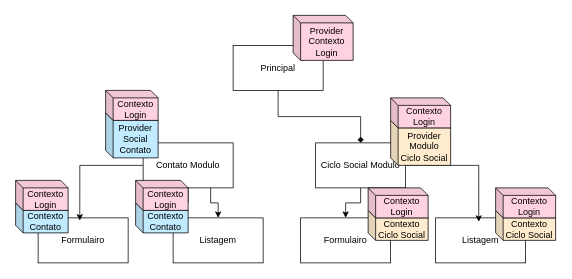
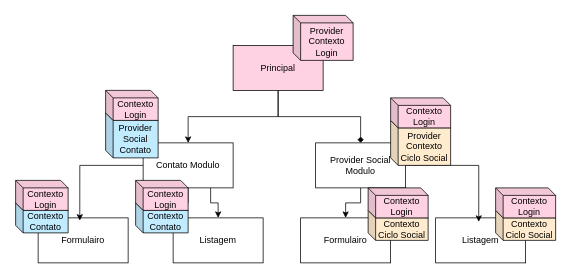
  <mxCell id="0" />
  <mxCell id="1" parent="0" />
  <mxCell id="2" style="edgeStyle=orthogonalEdgeStyle;rounded=0;orthogonalLoop=1;jettySize=auto;html=1;exitX=0.75;exitY=1;exitDx=0;exitDy=0;" edge="1" parent="1" source="3" target="10"><mxGeometry relative="1" as="geometry" /></mxCell>
  <mxCell id="3" value="Contato Modulo" style="rounded=0;whiteSpace=wrap;html=1;" vertex="1" parent="1"><mxGeometry x="190" y="190" width="120" height="60" as="geometry" /></mxCell>
+ <mxCell id="4" style="edgeStyle=orthogonalEdgeStyle;rounded=0;orthogonalLoop=1;jettySize=auto;html=1;" edge="1" parent="1" source="6" target="3"><mxGeometry relative="1" as="geometry" /></mxCell>
  <mxCell id="5" style="edgeStyle=orthogonalEdgeStyle;rounded=0;orthogonalLoop=1;jettySize=auto;html=1;endArrow=diamond;" edge="1" parent="1" source="6" target="8"><mxGeometry relative="1" as="geometry" /></mxCell>
- <mxCell id="6" value="Principal" style="rounded=0;whiteSpace=wrap;html=1;" vertex="1" parent="1"><mxGeometry x="310" y="60" width="120" height="60" as="geometry" /></mxCell>
+ <mxCell id="6" value="Principal" style="rounded=0;whiteSpace=wrap;html=1;fillColor=#ffd2e3;" vertex="1" parent="1"><mxGeometry x="310" y="60" width="120" height="60" as="geometry" /></mxCell>
  <mxCell id="7" style="edgeStyle=orthogonalEdgeStyle;rounded=0;orthogonalLoop=1;jettySize=auto;html=1;" edge="1" parent="1" source="8" target="11"><mxGeometry relative="1" as="geometry" /></mxCell>
- <mxCell id="8" value="Ciclo Social Modulo" style="rounded=0;whiteSpace=wrap;html=1;" vertex="1" parent="1"><mxGeometry x="420" y="190" width="120" height="60" as="geometry" /></mxCell>
+ <mxCell id="8" value="Provider Social Modulo" style="rounded=0;whiteSpace=wrap;html=1;" vertex="1" parent="1"><mxGeometry x="420" y="190" width="120" height="60" as="geometry" /></mxCell>
  <mxCell id="9" value="Formulairo" style="rounded=0;whiteSpace=wrap;html=1;" vertex="1" parent="1"><mxGeometry x="50" y="290" width="120" height="60" as="geometry" /></mxCell>
  <mxCell id="10" value="Listagem" style="rounded=0;whiteSpace=wrap;html=1;" vertex="1" parent="1"><mxGeometry x="230" y="290" width="120" height="60" as="geometry" /></mxCell>
  <mxCell id="11" value="Formulairo" style="rounded=0;whiteSpace=wrap;html=1;" vertex="1" parent="1"><mxGeometry x="400" y="290" width="120" height="60" as="geometry" /></mxCell>
  <mxCell id="12" value="Listagem" style="rounded=0;whiteSpace=wrap;html=1;" vertex="1" parent="1"><mxGeometry x="580" y="290" width="120" height="60" as="geometry" /></mxCell>
  <mxCell id="13" style="edgeStyle=orthogonalEdgeStyle;rounded=0;orthogonalLoop=1;jettySize=auto;html=1;entryX=0.463;entryY=0.06;entryDx=0;entryDy=0;entryPerimeter=0;" edge="1" parent="1" source="3" target="9"><mxGeometry relative="1" as="geometry" /></mxCell>
  <mxCell id="14" style="edgeStyle=orthogonalEdgeStyle;rounded=0;orthogonalLoop=1;jettySize=auto;html=1;entryX=0.479;entryY=0.087;entryDx=0;entryDy=0;entryPerimeter=0;" edge="1" parent="1" source="8" target="12"><mxGeometry relative="1" as="geometry" /></mxCell>
  <mxCell id="15" value="Provider&lt;div&gt;Social Contato&lt;/div&gt;" style="shape=cube;whiteSpace=wrap;html=1;boundedLbl=1;backgroundOutline=1;darkOpacity=0.05;darkOpacity2=0.1;size=10;fillColor=#C1EBFF;" vertex="1" parent="1"><mxGeometry x="140" y="150" width="70" height="60" as="geometry" /></mxCell>
  <mxCell id="16" value="Contexto Contato" style="shape=cube;whiteSpace=wrap;html=1;boundedLbl=1;backgroundOutline=1;darkOpacity=0.05;darkOpacity2=0.1;size=10;fillColor=#C1EBFF;" vertex="1" parent="1"><mxGeometry x="180" y="270" width="70" height="40" as="geometry" /></mxCell>
  <mxCell id="17" value="Contexto Contato" style="shape=cube;whiteSpace=wrap;html=1;boundedLbl=1;backgroundOutline=1;darkOpacity=0.05;darkOpacity2=0.1;size=10;fillColor=#C1EBFF;" vertex="1" parent="1"><mxGeometry x="20" y="270" width="70" height="40" as="geometry" /></mxCell>
- <mxCell id="18" value="Provider&lt;div&gt;Modulo Ciclo Social&lt;/div&gt;" style="shape=cube;whiteSpace=wrap;html=1;boundedLbl=1;backgroundOutline=1;darkOpacity=0.05;darkOpacity2=0.1;size=10;fillColor=#FFEBCE;" vertex="1" parent="1"><mxGeometry x="520" y="160" width="80" height="60" as="geometry" /></mxCell>
+ <mxCell id="18" value="Provider&lt;div&gt;Contexto Ciclo Social&lt;/div&gt;" style="shape=cube;whiteSpace=wrap;html=1;boundedLbl=1;backgroundOutline=1;darkOpacity=0.05;darkOpacity2=0.1;size=10;fillColor=#FFEBCE;" vertex="1" parent="1"><mxGeometry x="520" y="160" width="80" height="60" as="geometry" /></mxCell>
  <mxCell id="19" value="Contexto Ciclo Social" style="shape=cube;whiteSpace=wrap;html=1;boundedLbl=1;backgroundOutline=1;darkOpacity=0.05;darkOpacity2=0.1;size=10;fillColor=#FFEBCE;" vertex="1" parent="1"><mxGeometry x="490" y="280" width="80" height="40" as="geometry" /></mxCell>
  <mxCell id="20" value="Contexto Ciclo Social" style="shape=cube;whiteSpace=wrap;html=1;boundedLbl=1;backgroundOutline=1;darkOpacity=0.05;darkOpacity2=0.1;size=10;fillColor=#FFEBCE;" vertex="1" parent="1"><mxGeometry x="660" y="280" width="80" height="40" as="geometry" /></mxCell>
  <mxCell id="21" value="&lt;div&gt;Contexto Login&lt;/div&gt;" style="shape=cube;whiteSpace=wrap;html=1;boundedLbl=1;backgroundOutline=1;darkOpacity=0.05;darkOpacity2=0.1;size=10;fillColor=#FFD2E3;" vertex="1" parent="1"><mxGeometry x="490" y="250" width="80" height="40" as="geometry" /></mxCell>
  <mxCell id="22" value="Provider&lt;div&gt;Contexto Login&lt;/div&gt;" style="shape=cube;whiteSpace=wrap;html=1;boundedLbl=1;backgroundOutline=1;darkOpacity=0.05;darkOpacity2=0.1;size=10;fillColor=#FFD2E3;" vertex="1" parent="1"><mxGeometry x="390" y="20" width="80" height="60" as="geometry" /></mxCell>
  <mxCell id="23" value="&lt;div&gt;Contexto Login&lt;/div&gt;" style="shape=cube;whiteSpace=wrap;html=1;boundedLbl=1;backgroundOutline=1;darkOpacity=0.05;darkOpacity2=0.1;size=10;fillColor=#FFD2E3;" vertex="1" parent="1"><mxGeometry x="520" y="130" width="80" height="40" as="geometry" /></mxCell>
  <mxCell id="24" value="&lt;div&gt;Contexto Login&lt;/div&gt;" style="shape=cube;whiteSpace=wrap;html=1;boundedLbl=1;backgroundOutline=1;darkOpacity=0.05;darkOpacity2=0.1;size=10;fillColor=#FFD2E3;" vertex="1" parent="1"><mxGeometry x="660" y="250" width="80" height="40" as="geometry" /></mxCell>
  <mxCell id="25" value="&lt;div&gt;Contexto Login&lt;/div&gt;" style="shape=cube;whiteSpace=wrap;html=1;boundedLbl=1;backgroundOutline=1;darkOpacity=0.05;darkOpacity2=0.1;size=10;fillColor=#FFD2E3;" vertex="1" parent="1"><mxGeometry x="140" y="120" width="70" height="40" as="geometry" /></mxCell>
  <mxCell id="26" value="&lt;div&gt;Contexto Login&lt;/div&gt;" style="shape=cube;whiteSpace=wrap;html=1;boundedLbl=1;backgroundOutline=1;darkOpacity=0.05;darkOpacity2=0.1;size=10;fillColor=#FFD2E3;" vertex="1" parent="1"><mxGeometry x="20" y="240" width="70" height="40" as="geometry" /></mxCell>
  <mxCell id="27" value="" style="edgeStyle=orthogonalEdgeStyle;rounded=0;orthogonalLoop=1;jettySize=auto;html=1;" edge="1" parent="1" source="3" target="28"><mxGeometry relative="1" as="geometry"><mxPoint x="250" y="250" as="sourcePoint" /><mxPoint x="290" y="290" as="targetPoint" /></mxGeometry></mxCell>
  <mxCell id="28" value="&lt;div&gt;Contexto Login&lt;/div&gt;" style="shape=cube;whiteSpace=wrap;html=1;boundedLbl=1;backgroundOutline=1;darkOpacity=0.05;darkOpacity2=0.1;size=10;fillColor=#FFD2E3;" vertex="1" parent="1"><mxGeometry x="180" y="240" width="70" height="40" as="geometry" /></mxCell>
